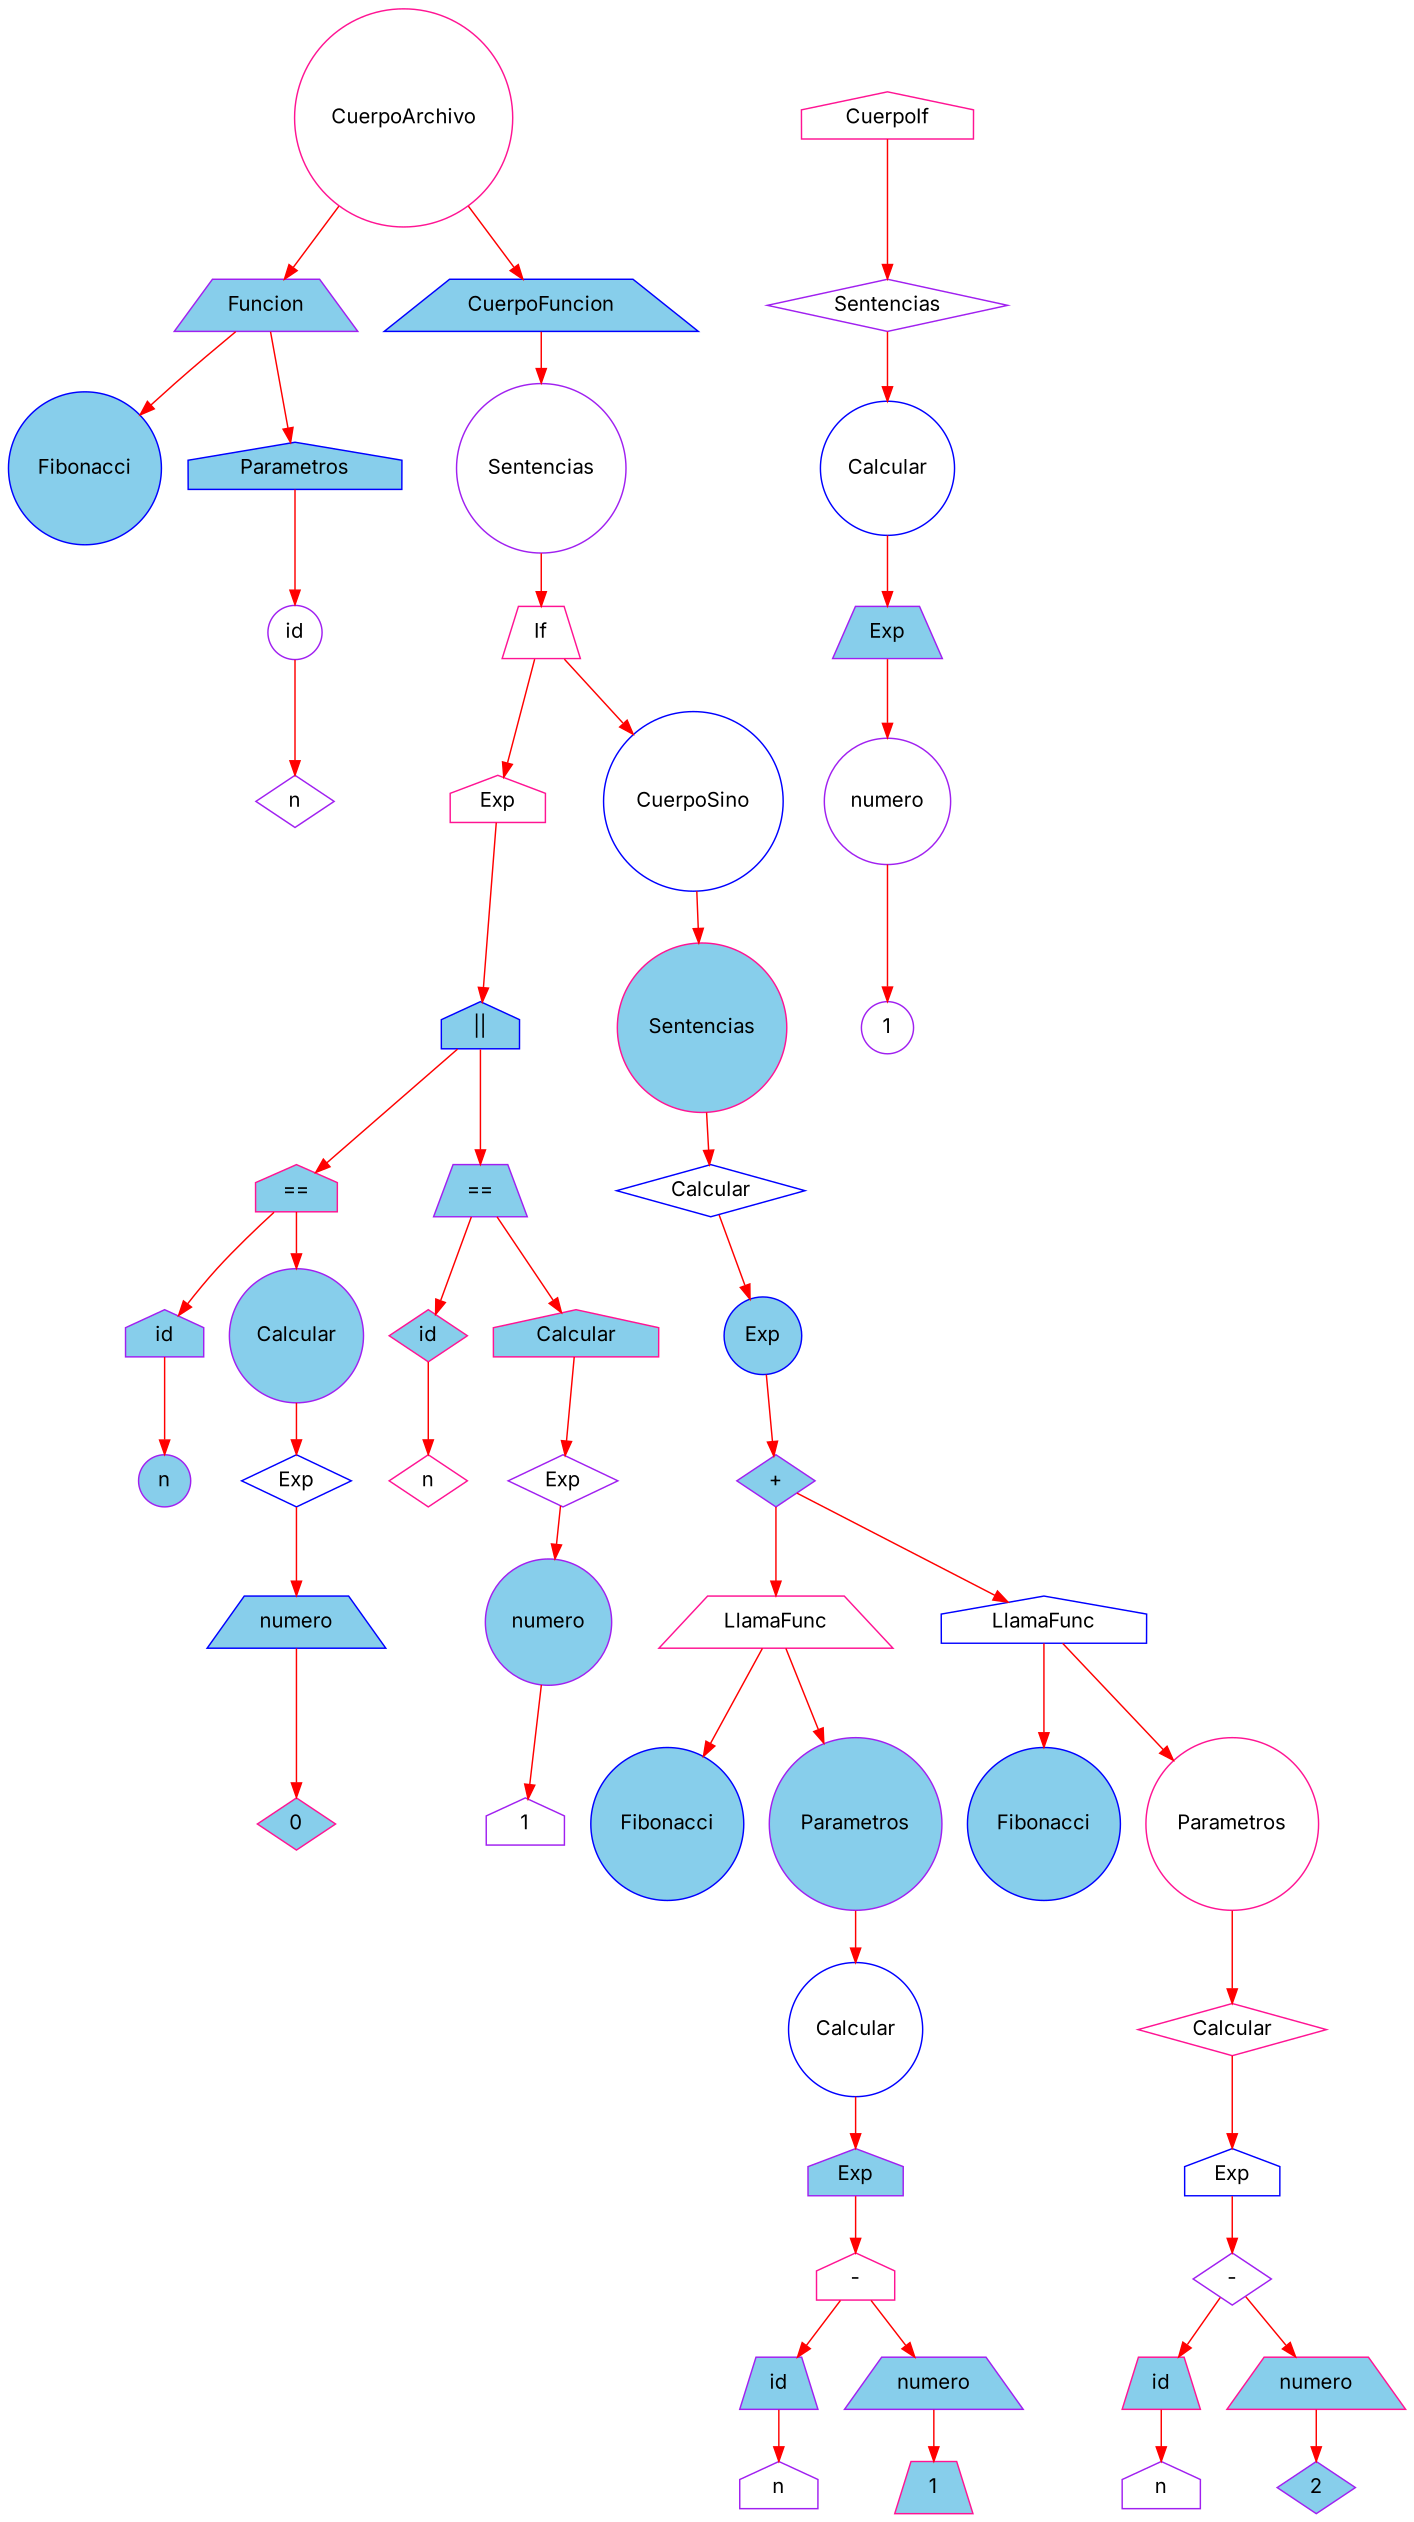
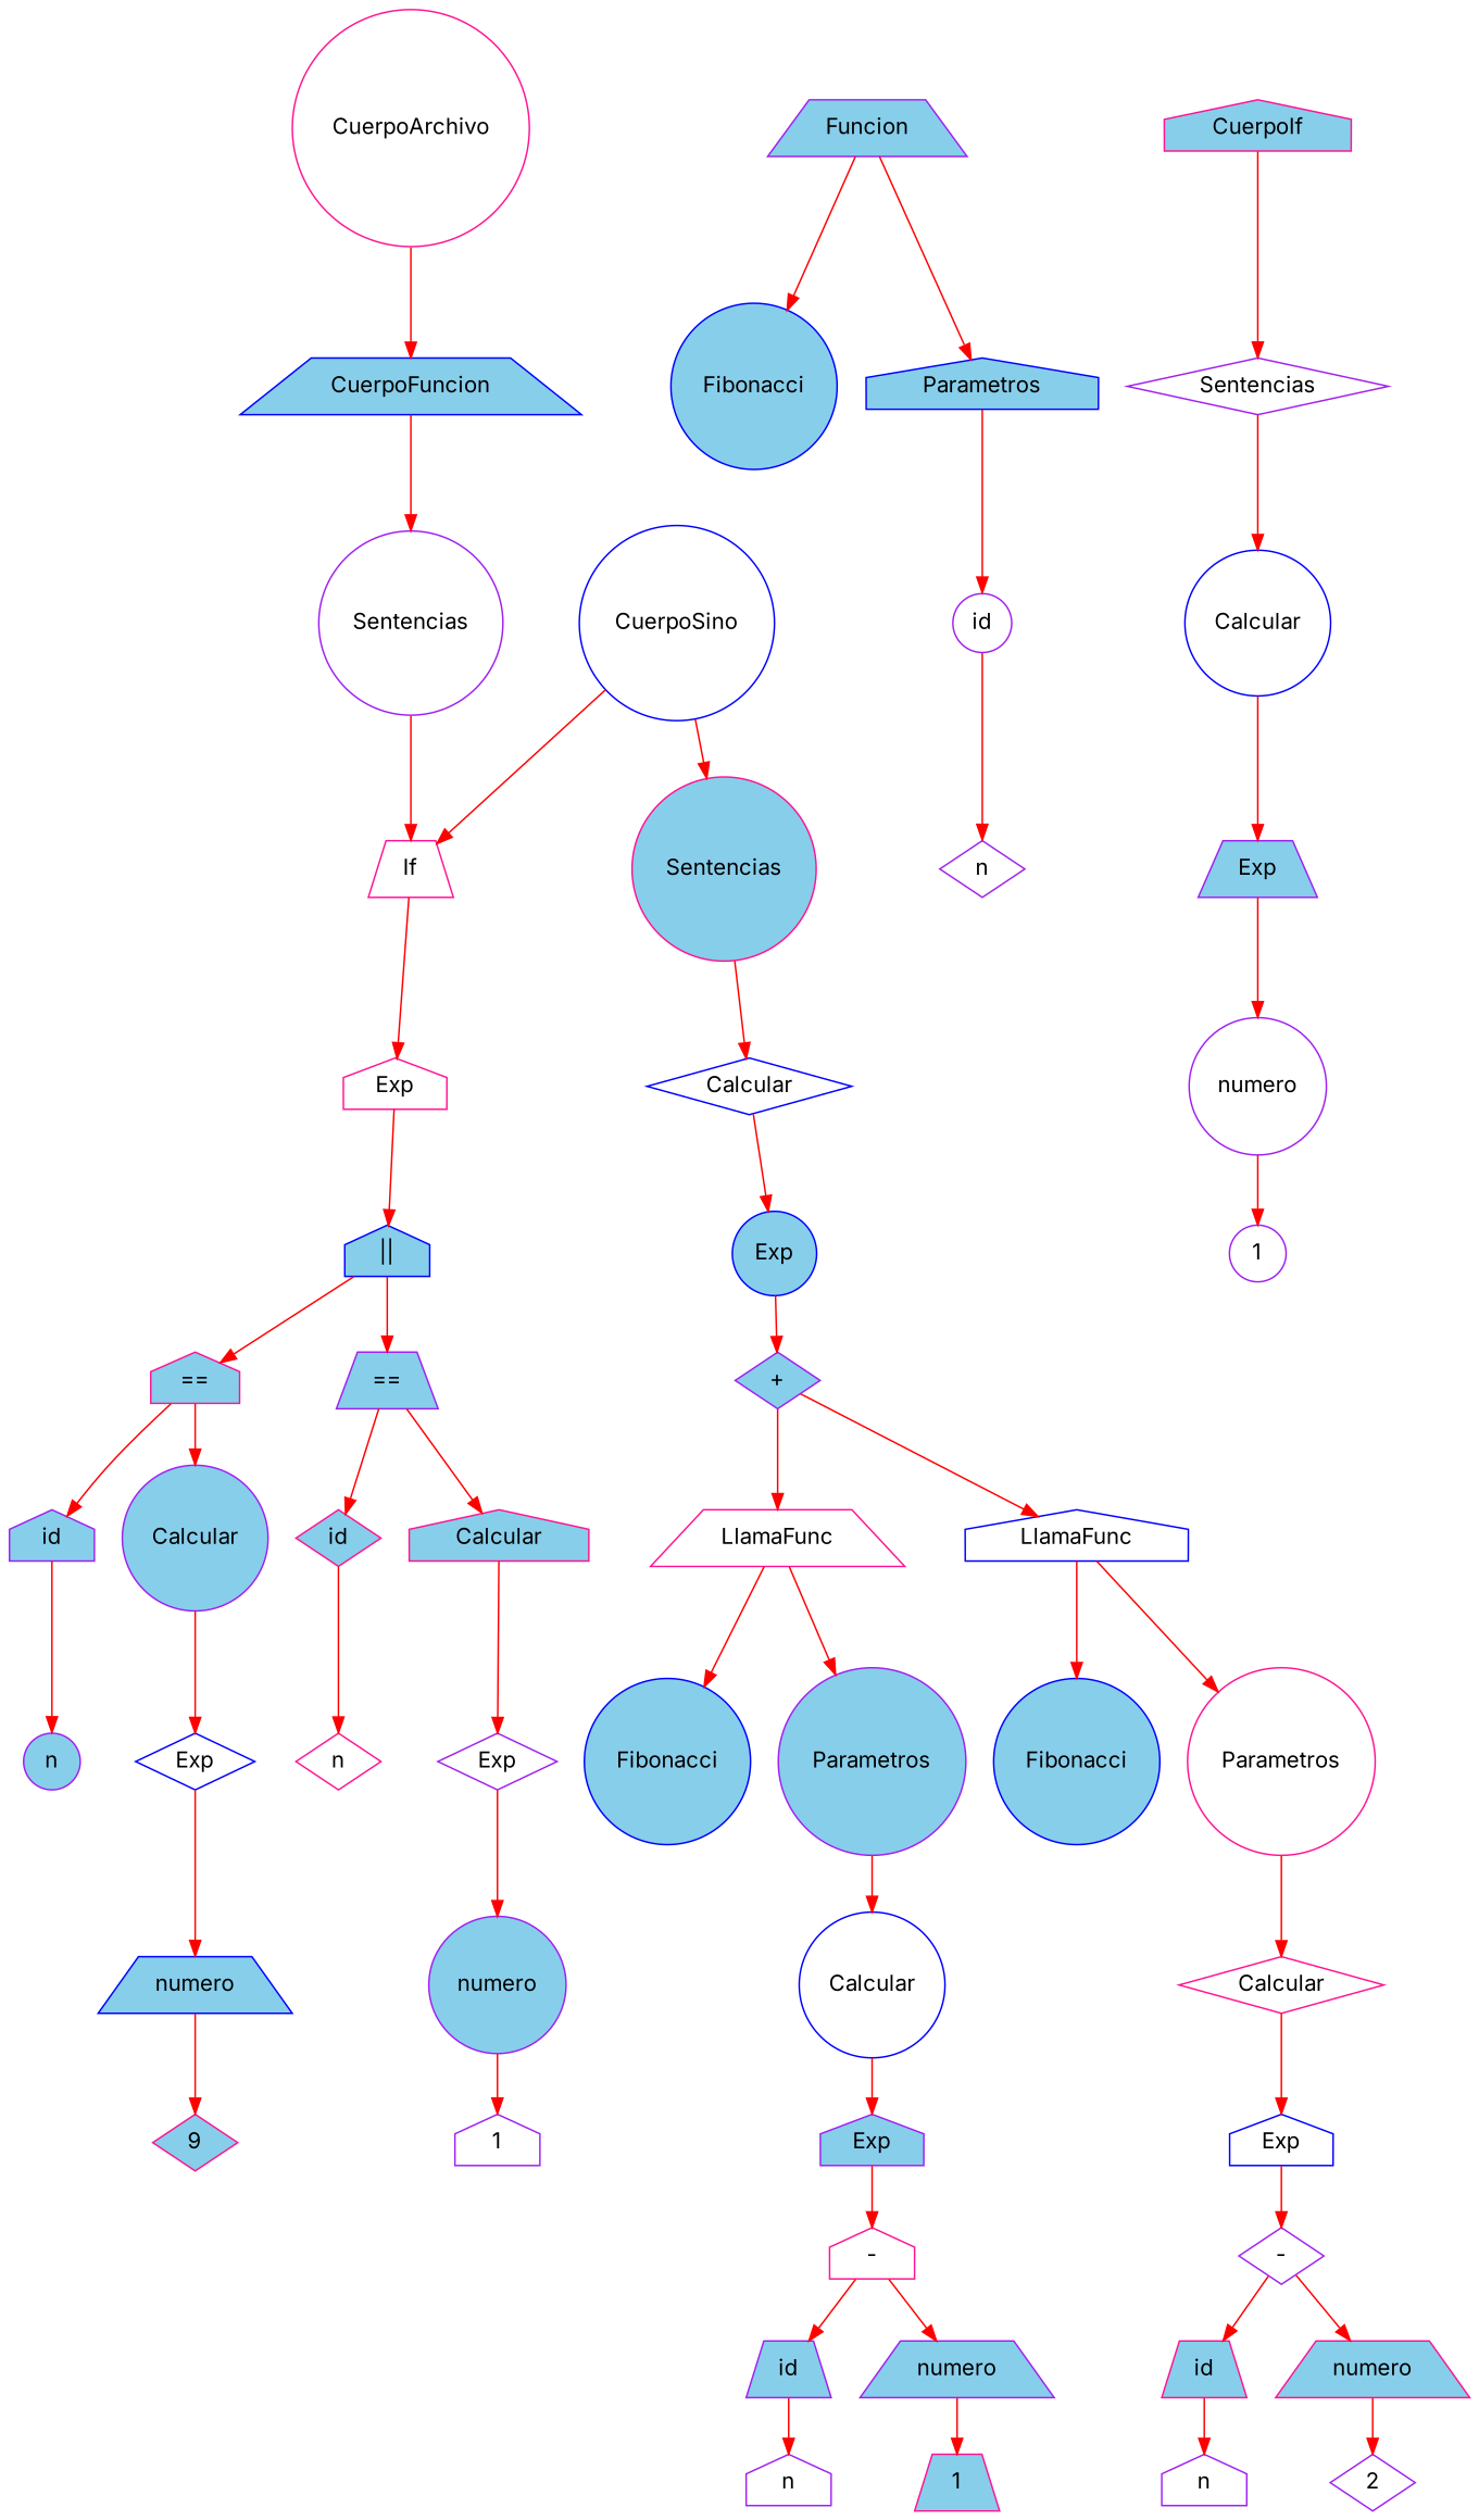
  digraph {
    fontname=Inter
    node [color=purple fillcolor=white fontname=Inter shape=circle style=filled]
    edge [color=red fontname=Inter]
    n1 [color=deeppink label=CuerpoArchivo]
    n2 [fillcolor=skyblue label=Funcion shape=trapezium]
    n3 [color=blue fillcolor=skyblue label=CuerpoFuncion shape=trapezium]
    n4 [color=blue fillcolor=skyblue label=Fibonacci]
    n5 [color=blue fillcolor=skyblue label=Parametros shape=house]
    n6 [label=id]
    n7 [label=Sentencias]
    n8 [label=n shape=diamond]
    n9 [color=deeppink label=If shape=trapezium]
    n10 [color=deeppink label=Exp shape=house]
    n11 [color=blue label=CuerpoSino]
    n12 [color=blue fillcolor=skyblue label="||" shape=house]
-   n13 [color=deeppink label=CuerpoIf shape=house]
+   n13 [color=deeppink fillcolor=skyblue label=CuerpoIf shape=house]
    n14 [label=Sentencias shape=diamond]
    n15 [color=deeppink fillcolor=skyblue label=Sentencias]
    n16 [color=deeppink fillcolor=skyblue label="==" shape=house]
    n17 [fillcolor=skyblue label="==" shape=trapezium]
    n18 [fillcolor=skyblue label=id shape=house]
    n19 [fillcolor=skyblue label=Calcular]
    n20 [color=deeppink fillcolor=skyblue label=id shape=diamond]
    n21 [color=deeppink fillcolor=skyblue label=Calcular shape=house]
    n22 [fillcolor=skyblue label=n]
    n23 [color=blue label=Exp shape=diamond]
    n24 [color=blue fillcolor=skyblue label=numero shape=trapezium]
-   n25 [color=deeppink fillcolor=skyblue label=0 shape=diamond]
+   n25 [color=deeppink fillcolor=skyblue label=9 shape=diamond]
    n26 [color=deeppink label=n shape=diamond]
    n27 [label=Exp shape=diamond]
    n28 [fillcolor=skyblue label=numero]
    n29 [label=1 shape=house]
    n30 [color=blue label=Calcular]
    n31 [fillcolor=skyblue label=Exp shape=trapezium]
    n32 [label=numero]
    n33 [label=1]
    n34 [color=blue label=Calcular shape=diamond]
    n35 [color=blue fillcolor=skyblue label=Exp]
    n36 [fillcolor=skyblue label="+" shape=diamond]
    n37 [color=deeppink label=LlamaFunc shape=trapezium]
    n38 [color=blue label=LlamaFunc shape=house]
    n39 [color=blue fillcolor=skyblue label=Fibonacci]
    n40 [fillcolor=skyblue label=Parametros]
    n41 [color=blue fillcolor=skyblue label=Fibonacci]
    n42 [color=deeppink label=Parametros]
    n43 [color=blue label=Calcular]
    n44 [fillcolor=skyblue label=Exp shape=house]
    n45 [color=deeppink label="-" shape=house]
    n46 [fillcolor=skyblue label=id shape=trapezium]
    n47 [fillcolor=skyblue label=numero shape=trapezium]
    n48 [label=n shape=house]
    n49 [color=deeppink fillcolor=skyblue label=1 shape=trapezium]
    n50 [color=deeppink label=Calcular shape=diamond]
    n51 [color=blue label=Exp shape=house]
    n52 [label="-" shape=diamond]
    n53 [color=deeppink fillcolor=skyblue label=id shape=trapezium]
    n54 [color=deeppink fillcolor=skyblue label=numero shape=trapezium]
    n55 [label=n shape=house]
-   n56 [fillcolor=skyblue label=2 shape=diamond]
-   n1 -> n2
+   n56 [label=2 shape=diamond]
    n1 -> n3
    n2 -> n4
    n2 -> n5
    n3 -> n7
    n5 -> n6
    n6 -> n8
    n7 -> n9
    n9 -> n10
-   n9 -> n11
+   n11 -> n9
    n10 -> n12
    n11 -> n15
    n12 -> n16
    n12 -> n17
    n13 -> n14
    n14 -> n30
    n15 -> n34
    n16 -> n18
    n16 -> n19
    n17 -> n20
    n17 -> n21
    n18 -> n22
    n19 -> n23
    n20 -> n26
    n21 -> n27
    n23 -> n24
    n24 -> n25
    n27 -> n28
    n28 -> n29
    n30 -> n31
    n31 -> n32
    n32 -> n33
    n34 -> n35
    n35 -> n36
    n36 -> n37
    n36 -> n38
    n37 -> n39
    n37 -> n40
    n38 -> n41
    n38 -> n42
    n40 -> n43
    n42 -> n50
    n43 -> n44
    n44 -> n45
    n45 -> n46
    n45 -> n47
    n46 -> n48
    n47 -> n49
    n50 -> n51
    n51 -> n52
    n52 -> n53
    n52 -> n54
    n53 -> n55
    n54 -> n56
  }
